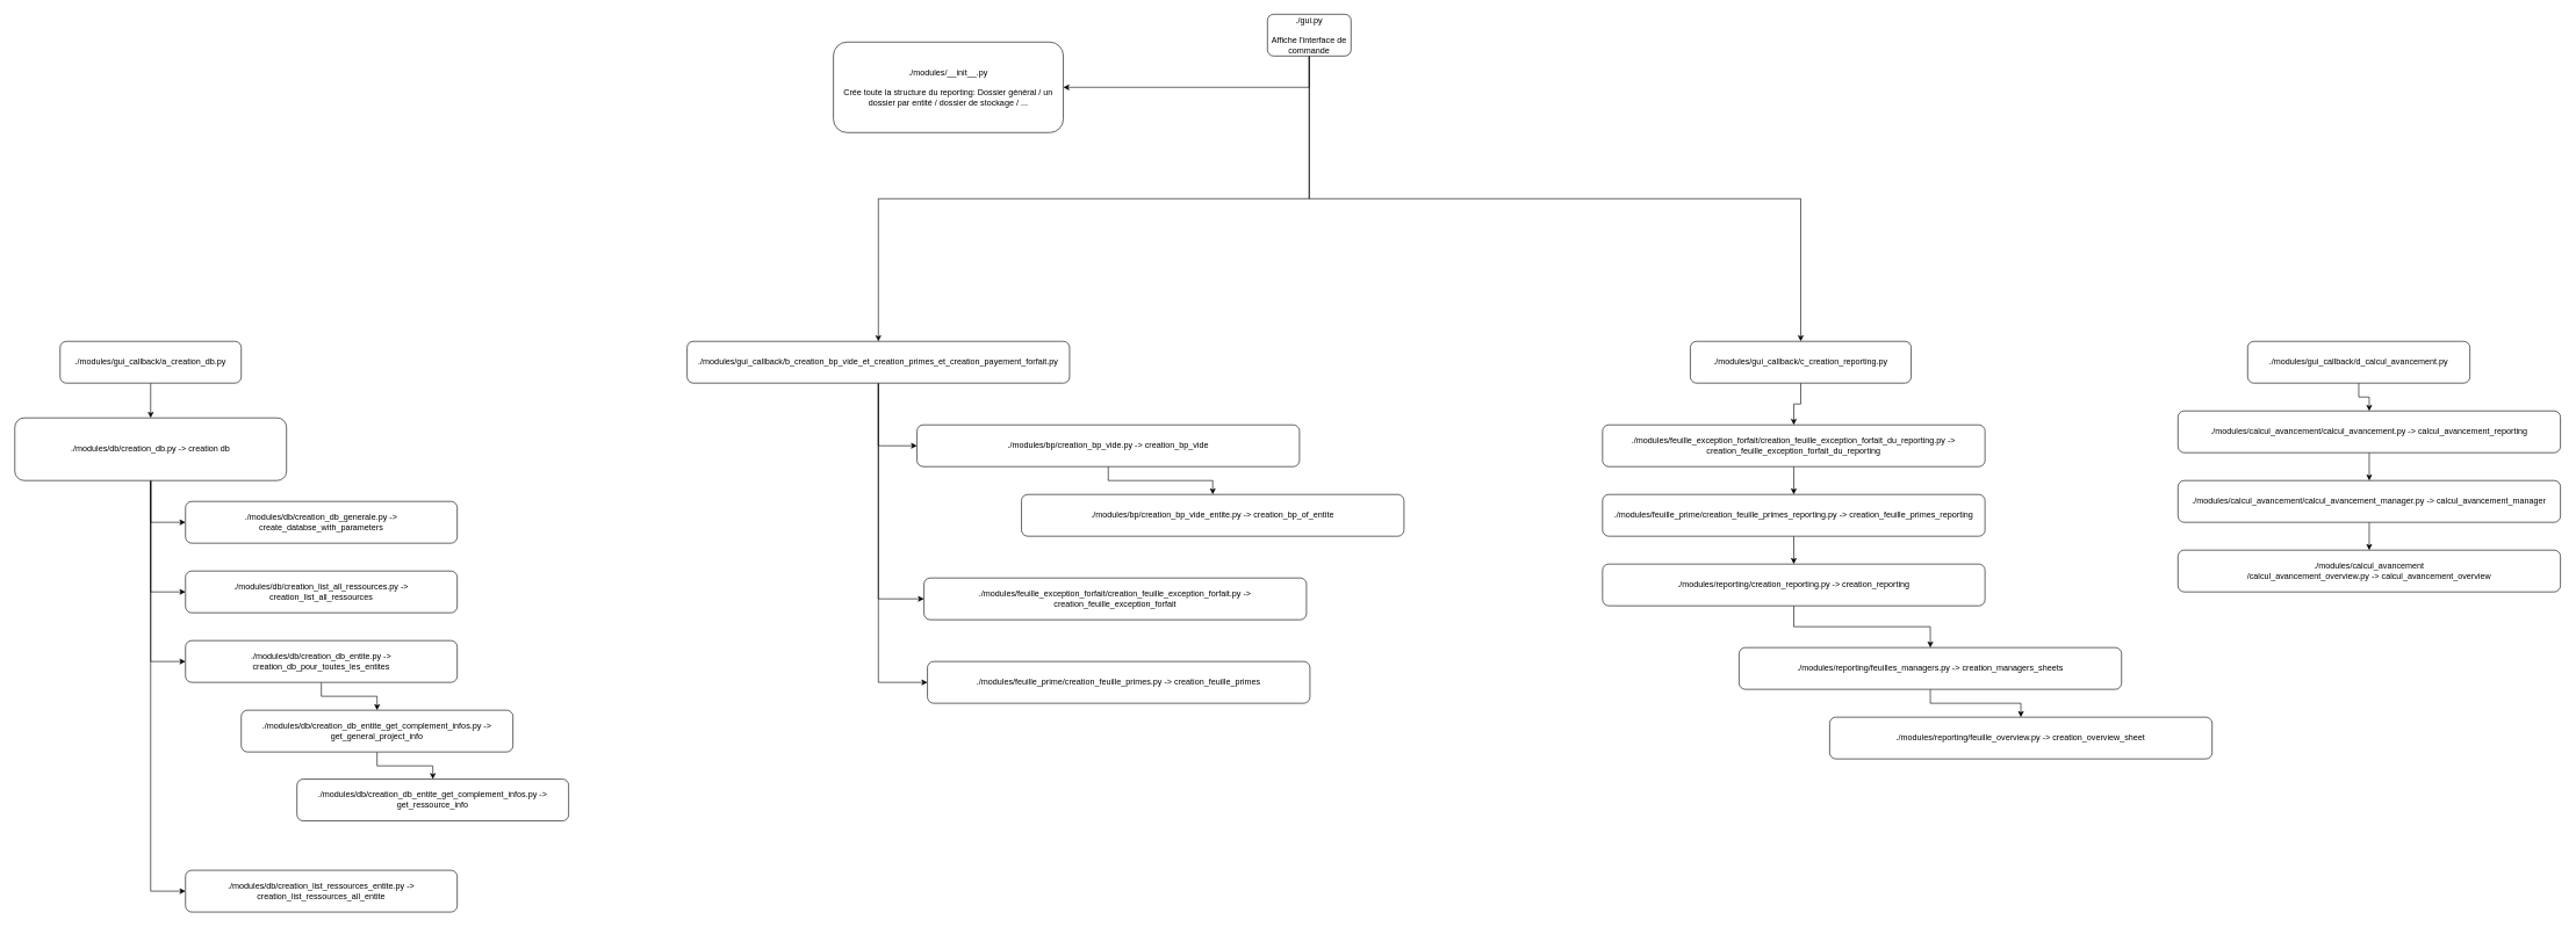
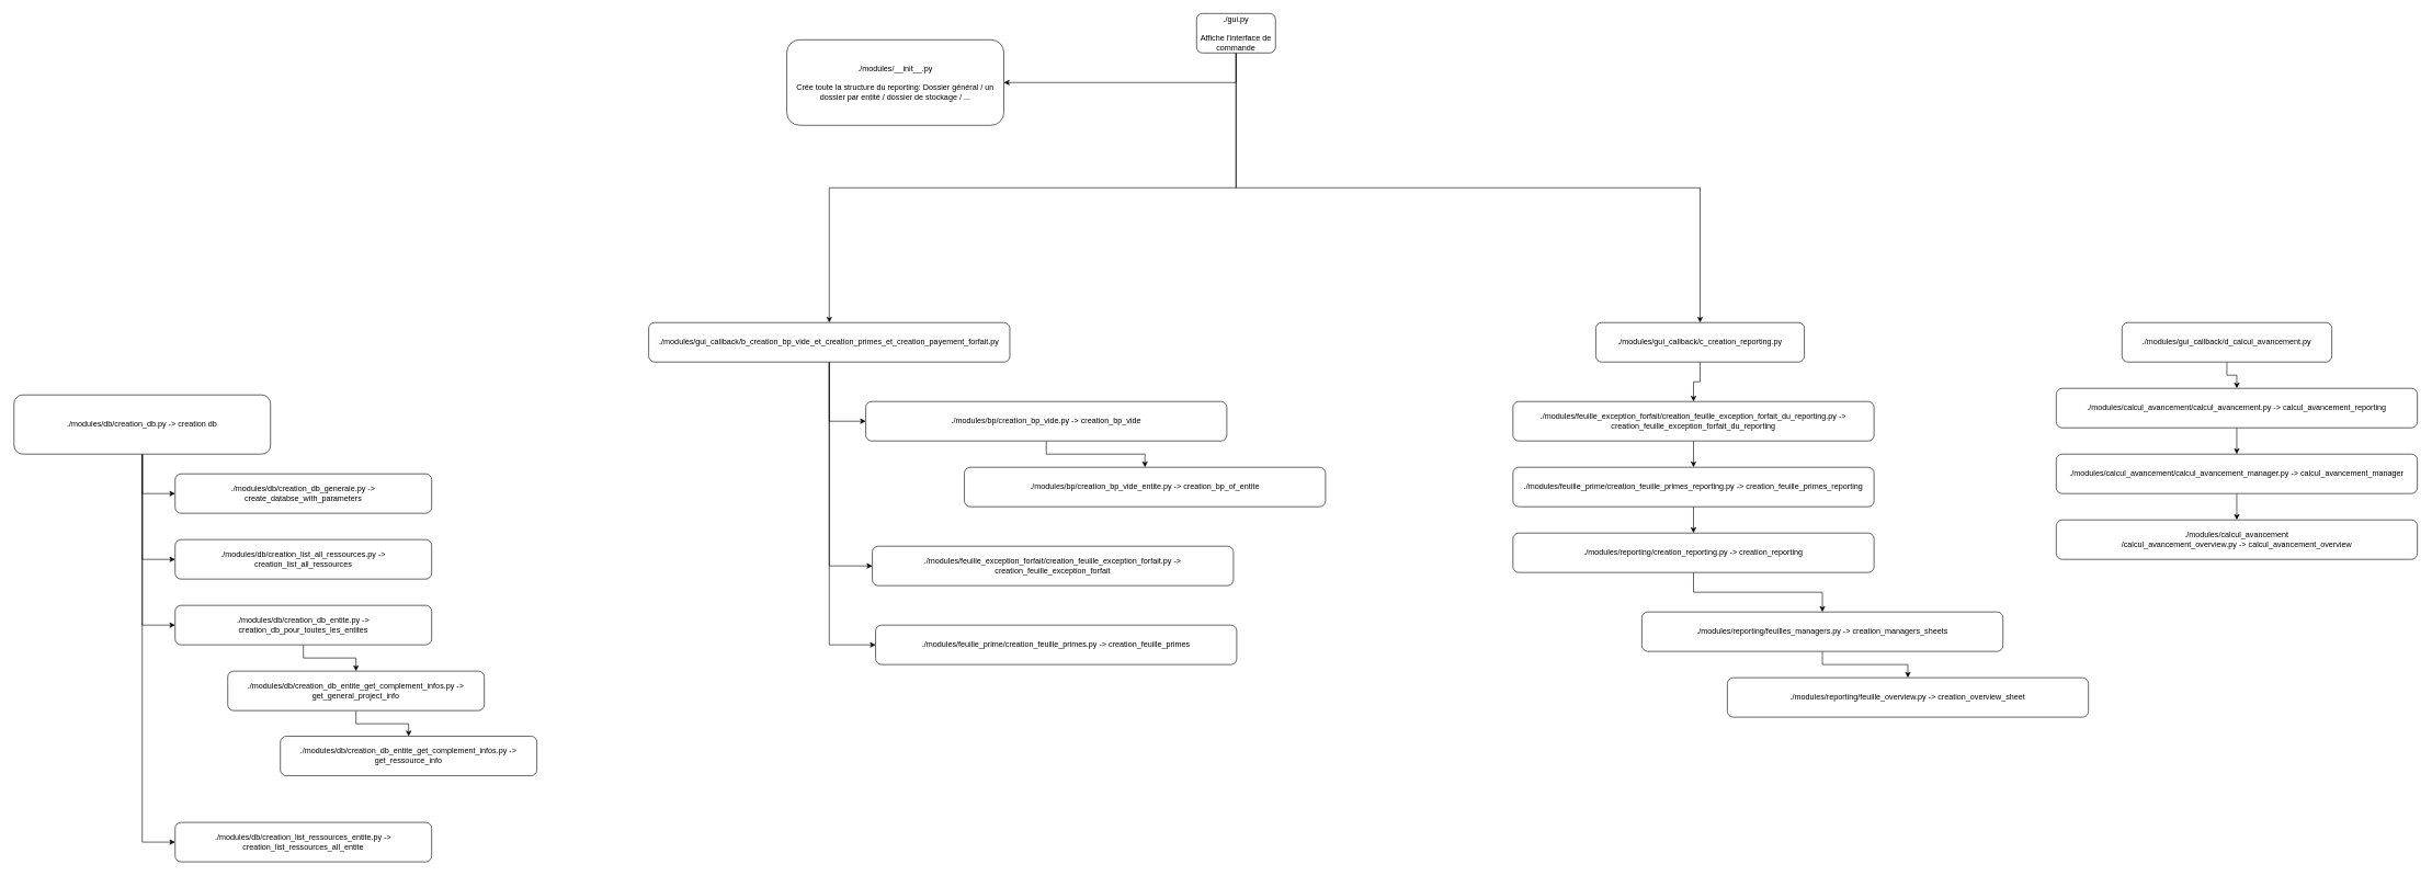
  <mxCell id="0" />
  <mxCell id="1" parent="0" />
  <mxCell id="2" style="edgeStyle=orthogonalEdgeStyle;rounded=0;orthogonalLoop=1;jettySize=auto;html=1;exitX=0.5;exitY=1;exitDx=0;exitDy=0;entryX=1;entryY=0.5;entryDx=0;entryDy=0;" edge="1" parent="1" source="5" target="6"><mxGeometry relative="1" as="geometry" /></mxCell>
  <mxCell id="3" style="edgeStyle=orthogonalEdgeStyle;rounded=0;orthogonalLoop=1;jettySize=auto;html=1;exitX=0.5;exitY=1;exitDx=0;exitDy=0;entryX=0.5;entryY=0;entryDx=0;entryDy=0;" edge="1" parent="1" source="5" target="12"><mxGeometry relative="1" as="geometry" /></mxCell>
  <mxCell id="4" style="edgeStyle=orthogonalEdgeStyle;rounded=0;orthogonalLoop=1;jettySize=auto;html=1;exitX=0.5;exitY=1;exitDx=0;exitDy=0;entryX=0.5;entryY=0;entryDx=0;entryDy=0;" edge="1" parent="1" source="5" target="14"><mxGeometry relative="1" as="geometry" /></mxCell>
  <mxCell id="5" value="./gui.py&lt;br&gt;&lt;br&gt;Affiche l'interface de commande" style="rounded=1;whiteSpace=wrap;html=1;" vertex="1" parent="1"><mxGeometry x="1818" y="20" width="120" height="60" as="geometry" /></mxCell>
  <mxCell id="6" value="./modules/__init__.py&lt;br&gt;&lt;br&gt;Crée toute la structure du reporting: Dossier général / un dossier par entité / dossier de stockage / ..." style="rounded=1;whiteSpace=wrap;html=1;" vertex="1" parent="1"><mxGeometry x="1195" y="60" width="330" height="130" as="geometry" /></mxCell>
- <mxCell id="7" style="edgeStyle=orthogonalEdgeStyle;rounded=0;orthogonalLoop=1;jettySize=auto;html=1;exitX=0.5;exitY=1;exitDx=0;exitDy=0;entryX=0.5;entryY=0;entryDx=0;entryDy=0;" edge="1" parent="1" source="8" target="21"><mxGeometry relative="1" as="geometry" /></mxCell>
- <mxCell id="8" value="./modules/gui_callback/a_creation_db.py" style="rounded=1;whiteSpace=wrap;html=1;" vertex="1" parent="1"><mxGeometry x="85" y="490" width="260" height="60" as="geometry" /></mxCell>
  <mxCell id="9" style="edgeStyle=orthogonalEdgeStyle;rounded=0;orthogonalLoop=1;jettySize=auto;html=1;exitX=0.5;exitY=1;exitDx=0;exitDy=0;entryX=0;entryY=0.5;entryDx=0;entryDy=0;" edge="1" parent="1" source="12" target="31"><mxGeometry relative="1" as="geometry" /></mxCell>
  <mxCell id="10" style="edgeStyle=orthogonalEdgeStyle;rounded=0;orthogonalLoop=1;jettySize=auto;html=1;exitX=0.5;exitY=1;exitDx=0;exitDy=0;entryX=0;entryY=0.5;entryDx=0;entryDy=0;" edge="1" parent="1" source="12" target="32"><mxGeometry relative="1" as="geometry" /></mxCell>
  <mxCell id="11" style="edgeStyle=orthogonalEdgeStyle;rounded=0;orthogonalLoop=1;jettySize=auto;html=1;exitX=0.5;exitY=1;exitDx=0;exitDy=0;entryX=0;entryY=0.5;entryDx=0;entryDy=0;" edge="1" parent="1" source="12" target="33"><mxGeometry relative="1" as="geometry" /></mxCell>
  <mxCell id="12" value="./modules/gui_callback/b_creation_bp_vide_et_creation_primes_et_creation_payement_forfait.py" style="rounded=1;whiteSpace=wrap;html=1;" vertex="1" parent="1"><mxGeometry x="985" y="490" width="549" height="60" as="geometry" /></mxCell>
  <mxCell id="13" style="edgeStyle=orthogonalEdgeStyle;rounded=0;orthogonalLoop=1;jettySize=auto;html=1;exitX=0.5;exitY=1;exitDx=0;exitDy=0;entryX=0.5;entryY=0;entryDx=0;entryDy=0;" edge="1" parent="1" source="14" target="36"><mxGeometry relative="1" as="geometry" /></mxCell>
  <mxCell id="14" value="./modules/gui_callback/c_creation_reporting.py" style="rounded=1;whiteSpace=wrap;html=1;" vertex="1" parent="1"><mxGeometry x="2425" y="490" width="317" height="60" as="geometry" /></mxCell>
  <mxCell id="15" style="edgeStyle=orthogonalEdgeStyle;rounded=0;orthogonalLoop=1;jettySize=auto;html=1;exitX=0.5;exitY=1;exitDx=0;exitDy=0;" edge="1" parent="1" source="16" target="45"><mxGeometry relative="1" as="geometry" /></mxCell>
  <mxCell id="16" value="./modules/gui_callback/d_calcul_avancement.py" style="rounded=1;whiteSpace=wrap;html=1;" vertex="1" parent="1"><mxGeometry x="3225" y="490" width="319" height="60" as="geometry" /></mxCell>
  <mxCell id="17" style="edgeStyle=orthogonalEdgeStyle;rounded=0;orthogonalLoop=1;jettySize=auto;html=1;exitX=0.5;exitY=1;exitDx=0;exitDy=0;entryX=0;entryY=0.5;entryDx=0;entryDy=0;" edge="1" parent="1" source="21" target="22"><mxGeometry relative="1" as="geometry" /></mxCell>
  <mxCell id="18" style="edgeStyle=orthogonalEdgeStyle;rounded=0;orthogonalLoop=1;jettySize=auto;html=1;exitX=0.5;exitY=1;exitDx=0;exitDy=0;entryX=0;entryY=0.5;entryDx=0;entryDy=0;" edge="1" parent="1" source="21" target="23"><mxGeometry relative="1" as="geometry" /></mxCell>
  <mxCell id="19" style="edgeStyle=orthogonalEdgeStyle;rounded=0;orthogonalLoop=1;jettySize=auto;html=1;exitX=0.5;exitY=1;exitDx=0;exitDy=0;entryX=0;entryY=0.5;entryDx=0;entryDy=0;" edge="1" parent="1" source="21" target="25"><mxGeometry relative="1" as="geometry" /></mxCell>
  <mxCell id="20" style="edgeStyle=orthogonalEdgeStyle;rounded=0;orthogonalLoop=1;jettySize=auto;html=1;exitX=0.5;exitY=1;exitDx=0;exitDy=0;entryX=0;entryY=0.5;entryDx=0;entryDy=0;" edge="1" parent="1" source="21" target="26"><mxGeometry relative="1" as="geometry" /></mxCell>
  <mxCell id="21" value="./modules/db/creation_db.py -&amp;gt; creation db" style="rounded=1;whiteSpace=wrap;html=1;" vertex="1" parent="1"><mxGeometry x="20" y="600" width="390" height="90" as="geometry" /></mxCell>
  <mxCell id="22" value="./modules/db/creation_db_generale.py -&amp;gt; create_databse_with_parameters" style="rounded=1;whiteSpace=wrap;html=1;" vertex="1" parent="1"><mxGeometry x="265" y="720" width="390" height="60" as="geometry" /></mxCell>
  <mxCell id="23" value="./modules/db/creation_list_all_ressources.py -&amp;gt; creation_list_all_ressources" style="rounded=1;whiteSpace=wrap;html=1;" vertex="1" parent="1"><mxGeometry x="265" y="820" width="390" height="60" as="geometry" /></mxCell>
  <mxCell id="24" style="edgeStyle=orthogonalEdgeStyle;rounded=0;orthogonalLoop=1;jettySize=auto;html=1;exitX=0.5;exitY=1;exitDx=0;exitDy=0;entryX=0.5;entryY=0;entryDx=0;entryDy=0;" edge="1" parent="1" source="25" target="28"><mxGeometry relative="1" as="geometry" /></mxCell>
  <mxCell id="25" value="./modules/db/creation_db_entite.py -&amp;gt; creation_db_pour_toutes_les_entites" style="rounded=1;whiteSpace=wrap;html=1;" vertex="1" parent="1"><mxGeometry x="265" y="920" width="390" height="60" as="geometry" /></mxCell>
  <mxCell id="26" value="./modules/db/creation_list_ressources_entite.py -&amp;gt; creation_list_ressources_all_entite" style="rounded=1;whiteSpace=wrap;html=1;" vertex="1" parent="1"><mxGeometry x="265" y="1250" width="390" height="60" as="geometry" /></mxCell>
  <mxCell id="27" style="edgeStyle=orthogonalEdgeStyle;rounded=0;orthogonalLoop=1;jettySize=auto;html=1;exitX=0.5;exitY=1;exitDx=0;exitDy=0;entryX=0.5;entryY=0;entryDx=0;entryDy=0;" edge="1" parent="1" source="28" target="29"><mxGeometry relative="1" as="geometry" /></mxCell>
  <mxCell id="28" value="./modules/db/creation_db_entite_get_complement_infos.py -&amp;gt; get_general_project_info" style="rounded=1;whiteSpace=wrap;html=1;" vertex="1" parent="1"><mxGeometry x="345" y="1020" width="390" height="60" as="geometry" /></mxCell>
  <mxCell id="29" value="./modules/db/creation_db_entite_get_complement_infos.py -&amp;gt; get_ressource_info" style="rounded=1;whiteSpace=wrap;html=1;" vertex="1" parent="1"><mxGeometry x="425" y="1119" width="390" height="60" as="geometry" /></mxCell>
  <mxCell id="30" style="edgeStyle=orthogonalEdgeStyle;rounded=0;orthogonalLoop=1;jettySize=auto;html=1;exitX=0.5;exitY=1;exitDx=0;exitDy=0;entryX=0.5;entryY=0;entryDx=0;entryDy=0;" edge="1" parent="1" source="31" target="34"><mxGeometry relative="1" as="geometry" /></mxCell>
  <mxCell id="31" value="./modules/bp/creation_bp_vide.py -&amp;gt; creation_bp_vide" style="rounded=1;whiteSpace=wrap;html=1;" vertex="1" parent="1"><mxGeometry x="1315" y="610" width="549" height="60" as="geometry" /></mxCell>
  <mxCell id="32" value="./modules/feuille_exception_forfait/creation_feuille_exception_forfait.py -&amp;gt; creation_feuille_exception_forfait" style="rounded=1;whiteSpace=wrap;html=1;" vertex="1" parent="1"><mxGeometry x="1325" y="830" width="549" height="60" as="geometry" /></mxCell>
  <mxCell id="33" value="./modules/feuille_prime/creation_feuille_primes.py -&amp;gt; creation_feuille_primes" style="rounded=1;whiteSpace=wrap;html=1;" vertex="1" parent="1"><mxGeometry x="1330" y="950" width="549" height="60" as="geometry" /></mxCell>
  <mxCell id="34" value="./modules/bp/creation_bp_vide_entite.py -&amp;gt; creation_bp_of_entite" style="rounded=1;whiteSpace=wrap;html=1;" vertex="1" parent="1"><mxGeometry y="710" width="549" height="60" as="geometry" x="1465" /></mxCell>
  <mxCell id="35" style="edgeStyle=orthogonalEdgeStyle;rounded=0;orthogonalLoop=1;jettySize=auto;html=1;exitX=0.5;exitY=1;exitDx=0;exitDy=0;entryX=0.5;entryY=0;entryDx=0;entryDy=0;" edge="1" parent="1" source="36" target="38"><mxGeometry relative="1" as="geometry" /></mxCell>
  <mxCell id="36" value="./modules/feuille_exception_forfait/creation_feuille_exception_forfait_du_reporting.py -&amp;gt; creation_feuille_exception_forfait_du_reporting" style="rounded=1;whiteSpace=wrap;html=1;" vertex="1" parent="1"><mxGeometry x="2299" y="610" width="549" height="60" as="geometry" /></mxCell>
  <mxCell id="37" style="edgeStyle=orthogonalEdgeStyle;rounded=0;orthogonalLoop=1;jettySize=auto;html=1;exitX=0.5;exitY=1;exitDx=0;exitDy=0;entryX=0.5;entryY=0;entryDx=0;entryDy=0;" edge="1" parent="1" source="38" target="40"><mxGeometry relative="1" as="geometry" /></mxCell>
  <mxCell id="38" value="./modules/feuille_prime/creation_feuille_primes_reporting.py -&amp;gt; creation_feuille_primes_reporting" style="rounded=1;whiteSpace=wrap;html=1;" vertex="1" parent="1"><mxGeometry x="2299" y="710" width="549" height="60" as="geometry" /></mxCell>
  <mxCell id="39" style="edgeStyle=orthogonalEdgeStyle;rounded=0;orthogonalLoop=1;jettySize=auto;html=1;exitX=0.5;exitY=1;exitDx=0;exitDy=0;" edge="1" parent="1" source="40" target="43"><mxGeometry relative="1" as="geometry" /></mxCell>
  <mxCell id="40" value="./modules/reporting/creation_reporting.py -&amp;gt; creation_reporting" style="rounded=1;whiteSpace=wrap;html=1;" vertex="1" parent="1"><mxGeometry x="2299" y="810" width="549" height="60" as="geometry" /></mxCell>
  <mxCell id="41" value="./modules/reporting/feuille_overview.py -&amp;gt; creation_overview_sheet" style="rounded=1;whiteSpace=wrap;html=1;" vertex="1" parent="1"><mxGeometry x="2625" y="1030" width="549" height="60" as="geometry" /></mxCell>
  <mxCell id="42" style="edgeStyle=orthogonalEdgeStyle;rounded=0;orthogonalLoop=1;jettySize=auto;html=1;exitX=0.5;exitY=1;exitDx=0;exitDy=0;" edge="1" parent="1" source="43" target="41"><mxGeometry relative="1" as="geometry" /></mxCell>
  <mxCell id="43" value="./modules/reporting/feuilles_managers.py -&amp;gt; creation_managers_sheets" style="rounded=1;whiteSpace=wrap;html=1;" vertex="1" parent="1"><mxGeometry x="2495" y="930" width="549" height="60" as="geometry" /></mxCell>
  <mxCell id="44" style="edgeStyle=orthogonalEdgeStyle;rounded=0;orthogonalLoop=1;jettySize=auto;html=1;exitX=0.5;exitY=1;exitDx=0;exitDy=0;entryX=0.5;entryY=0;entryDx=0;entryDy=0;" edge="1" source="45" target="47" parent="1"><mxGeometry relative="1" as="geometry" /></mxCell>
  <mxCell id="45" value="./modules/calcul_avancement/calcul_avancement.py -&amp;gt; calcul_avancement_reporting" style="rounded=1;whiteSpace=wrap;html=1;" vertex="1" parent="1"><mxGeometry x="3125" y="590" width="549" height="60" as="geometry" /></mxCell>
  <mxCell id="46" style="edgeStyle=orthogonalEdgeStyle;rounded=0;orthogonalLoop=1;jettySize=auto;html=1;exitX=0.5;exitY=1;exitDx=0;exitDy=0;entryX=0.5;entryY=0;entryDx=0;entryDy=0;" edge="1" source="47" target="48" parent="1"><mxGeometry relative="1" as="geometry" /></mxCell>
  <mxCell id="47" value="./modules/calcul_avancement/calcul_avancement_manager.py -&amp;gt; calcul_avancement_manager" style="rounded=1;whiteSpace=wrap;html=1;" vertex="1" parent="1"><mxGeometry x="3125" y="690" width="549" height="60" as="geometry" /></mxCell>
  <mxCell id="48" value="./modules/calcul_avancement&lt;br&gt;/calcul_avancement_overview.py -&amp;gt; calcul_avancement_overview" style="rounded=1;whiteSpace=wrap;html=1;" vertex="1" parent="1"><mxGeometry x="3125" y="790" width="549" height="60" as="geometry" /></mxCell>
